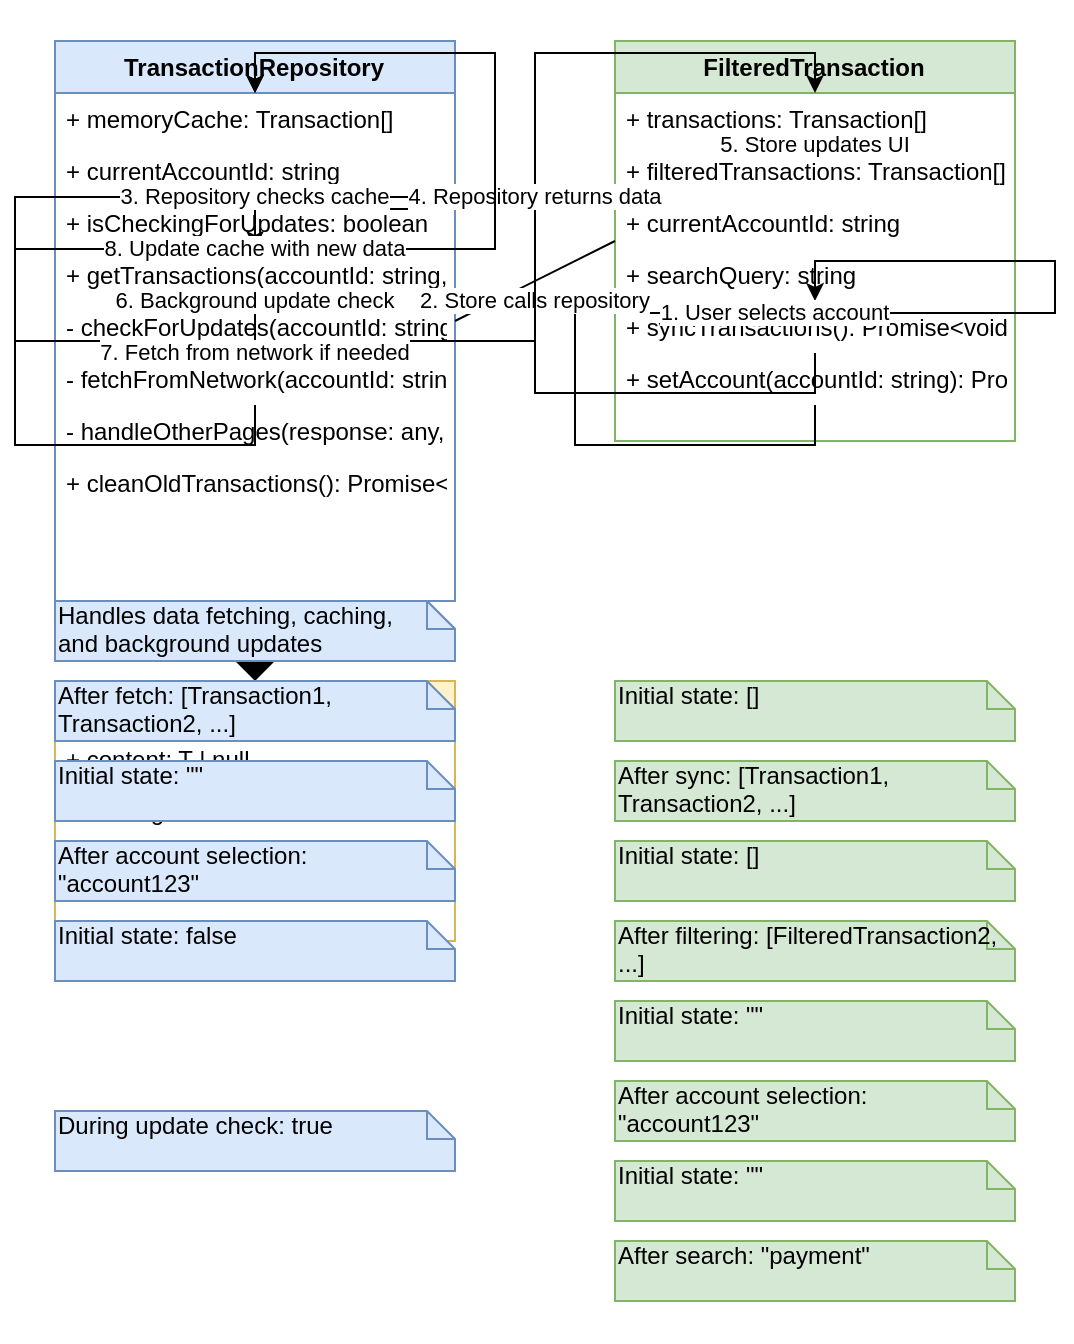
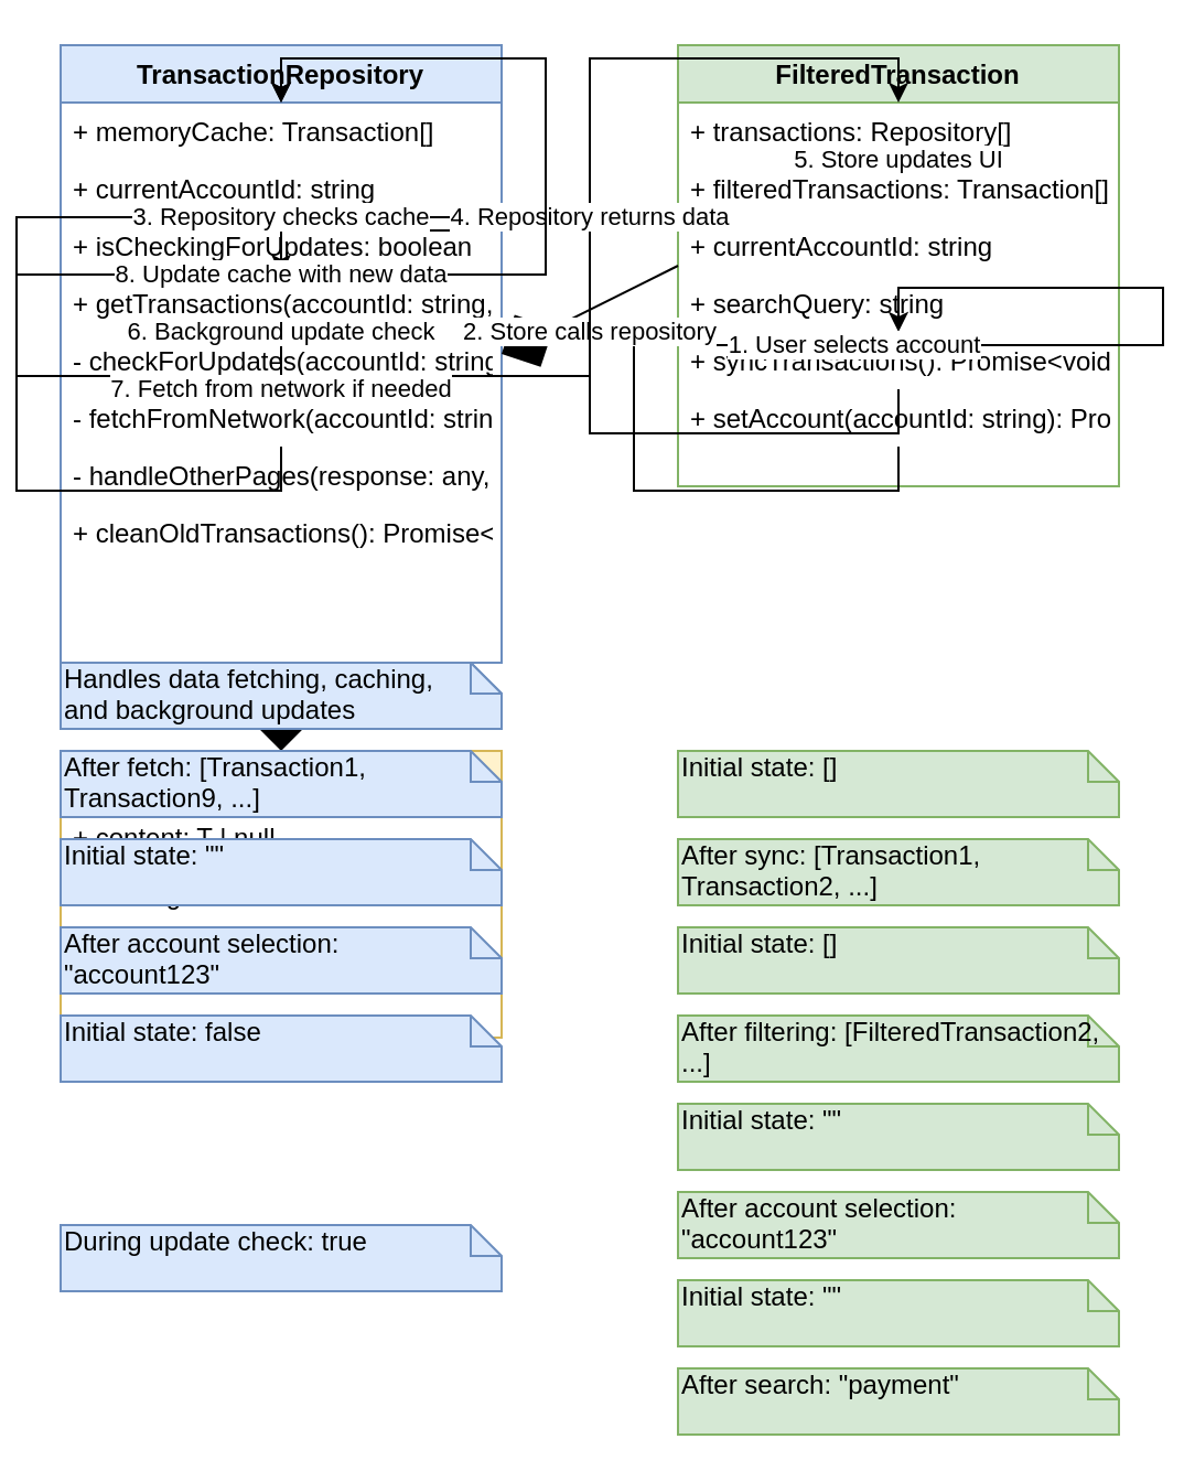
  <mxCell id="0" />
  <mxCell id="1" parent="0" />
  <mxCell id="2" value="TransactionRepository" style="swimlane;fontStyle=1;align=center;verticalAlign=top;childLayout=stackLayout;horizontal=1;startSize=26;horizontalStack=0;resizeParent=1;resizeParentMax=0;resizeLast=0;collapsible=1;marginBottom=0;fillColor=#dae8fc;strokeColor=#6c8ebf;" vertex="1" parent="1"><mxGeometry x="20" y="20" width="200" height="280" as="geometry" /></mxCell>
  <mxCell id="3" value="+ memoryCache: Transaction[]" style="text;strokeColor=none;fillColor=none;align=left;verticalAlign=top;spacingLeft=4;spacingRight=4;overflow=hidden;rotatable=0;points=[[0,0.5],[1,0.5]];portConstraint=eastwest;" vertex="1" parent="2"><mxGeometry y="26" width="200" height="26" as="geometry" /></mxCell>
  <mxCell id="4" value="+ currentAccountId: string" style="text;strokeColor=none;fillColor=none;align=left;verticalAlign=top;spacingLeft=4;spacingRight=4;overflow=hidden;rotatable=0;points=[[0,0.5],[1,0.5]];portConstraint=eastwest;" vertex="1" parent="2"><mxGeometry y="52" width="200" height="26" as="geometry" /></mxCell>
  <mxCell id="5" value="+ isCheckingForUpdates: boolean" style="text;strokeColor=none;fillColor=none;align=left;verticalAlign=top;spacingLeft=4;spacingRight=4;overflow=hidden;rotatable=0;points=[[0,0.5],[1,0.5]];portConstraint=eastwest;" vertex="1" parent="2"><mxGeometry y="78" width="200" height="26" as="geometry" /></mxCell>
  <mxCell id="6" value="+ getTransactions(accountId: string, forceReload?: boolean): Promise&lt;DataState&lt;Transaction[]&gt;&gt;" style="text;strokeColor=none;fillColor=none;align=left;verticalAlign=top;spacingLeft=4;spacingRight=4;overflow=hidden;rotatable=0;points=[[0,0.5],[1,0.5]];portConstraint=eastwest;" vertex="1" parent="2"><mxGeometry y="104" width="200" height="26" as="geometry" /></mxCell>
  <mxCell id="7" value="- checkForUpdates(accountId: string): Promise&lt;void&gt;" style="text;strokeColor=none;fillColor=none;align=left;verticalAlign=top;spacingLeft=4;spacingRight=4;overflow=hidden;rotatable=0;points=[[0,0.5],[1,0.5]];portConstraint=eastwest;" vertex="1" parent="2"><mxGeometry y="130" width="200" height="26" as="geometry" /></mxCell>
  <mxCell id="8" value="- fetchFromNetwork(accountId: string): Promise&lt;DataState&lt;Transaction[]&gt;&gt;" style="text;strokeColor=none;fillColor=none;align=left;verticalAlign=top;spacingLeft=4;spacingRight=4;overflow=hidden;rotatable=0;points=[[0,0.5],[1,0.5]];portConstraint=eastwest;" vertex="1" parent="2"><mxGeometry y="156" width="200" height="26" as="geometry" /></mxCell>
  <mxCell id="9" value="- handleOtherPages(response: any, accountId: string): Promise&lt;void&gt;" style="text;strokeColor=none;fillColor=none;align=left;verticalAlign=top;spacingLeft=4;spacingRight=4;overflow=hidden;rotatable=0;points=[[0,0.5],[1,0.5]];portConstraint=eastwest;" vertex="1" parent="2"><mxGeometry y="182" width="200" height="26" as="geometry" /></mxCell>
  <mxCell id="10" value="+ cleanOldTransactions(): Promise&lt;void&gt;" style="text;strokeColor=none;fillColor=none;align=left;verticalAlign=top;spacingLeft=4;spacingRight=4;overflow=hidden;rotatable=0;points=[[0,0.5],[1,0.5]];portConstraint=eastwest;" vertex="1" parent="2"><mxGeometry y="208" width="200" height="26" as="geometry" /></mxCell>
  <mxCell id="11" value="FilteredTransaction" style="swimlane;fontStyle=1;align=center;verticalAlign=top;childLayout=stackLayout;horizontal=1;startSize=26;horizontalStack=0;resizeParent=1;resizeParentMax=0;resizeLast=0;collapsible=1;marginBottom=0;fillColor=#d5e8d4;strokeColor=#82b366;" vertex="1" parent="1"><mxGeometry x="300" y="20" width="200" height="200" as="geometry" /></mxCell>
- <mxCell id="12" value="+ transactions: Transaction[]" style="text;strokeColor=none;fillColor=none;align=left;verticalAlign=top;spacingLeft=4;spacingRight=4;overflow=hidden;rotatable=0;points=[[0,0.5],[1,0.5]];portConstraint=eastwest;" vertex="1" parent="11"><mxGeometry y="26" width="200" height="26" as="geometry" /></mxCell>
+ <mxCell id="12" value="+ transactions: Repository[]" style="text;strokeColor=none;fillColor=none;align=left;verticalAlign=top;spacingLeft=4;spacingRight=4;overflow=hidden;rotatable=0;points=[[0,0.5],[1,0.5]];portConstraint=eastwest;" vertex="1" parent="11"><mxGeometry y="26" width="200" height="26" as="geometry" /></mxCell>
  <mxCell id="13" value="+ filteredTransactions: Transaction[]" style="text;strokeColor=none;fillColor=none;align=left;verticalAlign=top;spacingLeft=4;spacingRight=4;overflow=hidden;rotatable=0;points=[[0,0.5],[1,0.5]];portConstraint=eastwest;" vertex="1" parent="11"><mxGeometry y="52" width="200" height="26" as="geometry" /></mxCell>
  <mxCell id="14" value="+ currentAccountId: string" style="text;strokeColor=none;fillColor=none;align=left;verticalAlign=top;spacingLeft=4;spacingRight=4;overflow=hidden;rotatable=0;points=[[0,0.5],[1,0.5]];portConstraint=eastwest;" vertex="1" parent="11"><mxGeometry y="78" width="200" height="26" as="geometry" /></mxCell>
  <mxCell id="15" value="+ searchQuery: string" style="text;strokeColor=none;fillColor=none;align=left;verticalAlign=top;spacingLeft=4;spacingRight=4;overflow=hidden;rotatable=0;points=[[0,0.5],[1,0.5]];portConstraint=eastwest;" vertex="1" parent="11"><mxGeometry y="104" width="200" height="26" as="geometry" /></mxCell>
  <mxCell id="16" value="+ syncTransactions(): Promise&lt;void&gt;" style="text;strokeColor=none;fillColor=none;align=left;verticalAlign=top;spacingLeft=4;spacingRight=4;overflow=hidden;rotatable=0;points=[[0,0.5],[1,0.5]];portConstraint=eastwest;" vertex="1" parent="11"><mxGeometry y="130" width="200" height="26" as="geometry" /></mxCell>
  <mxCell id="17" value="+ setAccount(accountId: string): Promise&lt;void&gt;" style="text;strokeColor=none;fillColor=none;align=left;verticalAlign=top;spacingLeft=4;spacingRight=4;overflow=hidden;rotatable=0;points=[[0,0.5],[1,0.5]];portConstraint=eastwest;" vertex="1" parent="11"><mxGeometry y="156" width="200" height="26" as="geometry" /></mxCell>
  <mxCell id="18" value="DataState&lt;T&gt;" style="swimlane;fontStyle=1;align=center;verticalAlign=top;childLayout=stackLayout;horizontal=1;startSize=26;horizontalStack=0;resizeParent=1;resizeParentMax=0;resizeLast=0;collapsible=1;marginBottom=0;fillColor=#fff2cc;strokeColor=#d6b656;" vertex="1" parent="1"><mxGeometry x="20" y="340" width="200" height="130" as="geometry" /></mxCell>
  <mxCell id="19" value="+ content: T | null" style="text;strokeColor=none;fillColor=none;align=left;verticalAlign=top;spacingLeft=4;spacingRight=4;overflow=hidden;rotatable=0;points=[[0,0.5],[1,0.5]];portConstraint=eastwest;" vertex="1" parent="18"><mxGeometry y="26" width="200" height="26" as="geometry" /></mxCell>
  <mxCell id="20" value="+ loading: boolean" style="text;strokeColor=none;fillColor=none;align=left;verticalAlign=top;spacingLeft=4;spacingRight=4;overflow=hidden;rotatable=0;points=[[0,0.5],[1,0.5]];portConstraint=eastwest;" vertex="1" parent="18"><mxGeometry y="52" width="200" height="26" as="geometry" /></mxCell>
  <mxCell id="21" value="+ error: Error | null" style="text;strokeColor=none;fillColor=none;align=left;verticalAlign=top;spacingLeft=4;spacingRight=4;overflow=hidden;rotatable=0;points=[[0,0.5],[1,0.5]];portConstraint=eastwest;" vertex="1" parent="18"><mxGeometry y="78" width="200" height="26" as="geometry" /></mxCell>
- <mxCell id="22" value="" style="endArrow=none;endFill=1;endSize=24;html=1;rounded=0;exitX=0;exitY=0.5;exitDx=0;exitDy=0;entryX=1;entryY=0.5;entryDx=0;entryDy=0;" edge="1" parent="1" source="11" target="2"><mxGeometry width="160" relative="1" as="geometry"><mxPoint x="300" y="120" as="sourcePoint" /><mxPoint x="220" y="120" as="targetPoint" /></mxGeometry></mxCell>
+ <mxCell id="22" value="" style="endArrow=diamond;endFill=1;endSize=24;html=1;rounded=0;exitX=0;exitY=0.5;exitDx=0;exitDy=0;entryX=1;entryY=0.5;entryDx=0;entryDy=0;" edge="1" parent="1" source="11" target="2"><mxGeometry width="160" relative="1" as="geometry"><mxPoint x="300" y="120" as="sourcePoint" /><mxPoint x="220" y="120" as="targetPoint" /></mxGeometry></mxCell>
  <mxCell id="23" value="" style="endArrow=diamond;endFill=1;endSize=24;html=1;rounded=0;exitX=0.5;exitY=1;exitDx=0;exitDy=0;entryX=0.5;entryY=0;entryDx=0;entryDy=0;" edge="1" parent="1" source="2" target="18"><mxGeometry width="160" relative="1" as="geometry"><mxPoint x="120" y="300" as="sourcePoint" /><mxPoint x="120" y="340" as="targetPoint" /></mxGeometry></mxCell>
  <mxCell id="24" value="1. User selects account" style="edgeStyle=orthogonalEdgeStyle;rounded=0;orthogonalLoop=1;jettySize=auto;html=1;exitX=0.5;exitY=1;exitDx=0;exitDy=0;entryX=0.5;entryY=0;entryDx=0;entryDy=0;" edge="1" parent="1" source="17" target="16"><mxGeometry relative="1" as="geometry"><mxPoint x="400" y="180" as="sourcePoint" /><mxPoint x="400" y="220" as="targetPoint" /></mxGeometry></mxCell>
  <mxCell id="25" value="2. Store calls repository" style="edgeStyle=orthogonalEdgeStyle;rounded=0;orthogonalLoop=1;jettySize=auto;html=1;exitX=0.5;exitY=1;exitDx=0;exitDy=0;entryX=0.5;entryY=0;entryDx=0;entryDy=0;" edge="1" parent="1" source="16" target="6"><mxGeometry relative="1" as="geometry"><mxPoint x="400" y="220" as="sourcePoint" /><mxPoint x="120" y="220" as="targetPoint" /></mxGeometry></mxCell>
  <mxCell id="26" value="3. Repository checks cache" style="edgeStyle=orthogonalEdgeStyle;rounded=0;orthogonalLoop=1;jettySize=auto;html=1;exitX=0.5;exitY=1;exitDx=0;exitDy=0;entryX=0.5;entryY=0;entryDx=0;entryDy=0;" edge="1" parent="1" source="6" target="3"><mxGeometry relative="1" as="geometry"><mxPoint x="120" y="220" as="sourcePoint" /><mxPoint x="120" y="260" as="targetPoint" /></mxGeometry></mxCell>
  <mxCell id="27" value="4. Repository returns data" style="edgeStyle=orthogonalEdgeStyle;rounded=0;orthogonalLoop=1;jettySize=auto;html=1;exitX=0.5;exitY=1;exitDx=0;exitDy=0;entryX=0.5;entryY=0;entryDx=0;entryDy=0;" edge="1" parent="1" source="6" target="12"><mxGeometry relative="1" as="geometry"><mxPoint x="120" y="220" as="sourcePoint" /><mxPoint x="400" y="220" as="targetPoint" /></mxGeometry></mxCell>
  <mxCell id="28" value="5. Store updates UI" style="edgeStyle=orthogonalEdgeStyle;rounded=0;orthogonalLoop=1;jettySize=auto;html=1;exitX=0.5;exitY=1;exitDx=0;exitDy=0;entryX=0.5;entryY=0;entryDx=0;entryDy=0;endArrow=diamond;" edge="1" parent="1" source="12" target="13"><mxGeometry relative="1" as="geometry"><mxPoint x="400" y="220" as="sourcePoint" /><mxPoint x="400" y="260" as="targetPoint" /></mxGeometry></mxCell>
  <mxCell id="29" value="6. Background update check" style="edgeStyle=orthogonalEdgeStyle;rounded=0;orthogonalLoop=1;jettySize=auto;html=1;exitX=0.5;exitY=1;exitDx=0;exitDy=0;entryX=0.5;entryY=0;entryDx=0;entryDy=0;" edge="1" parent="1" source="6" target="7"><mxGeometry relative="1" as="geometry"><mxPoint x="120" y="220" as="sourcePoint" /><mxPoint x="120" y="300" as="targetPoint" /></mxGeometry></mxCell>
  <mxCell id="30" value="7. Fetch from network if needed" style="edgeStyle=orthogonalEdgeStyle;rounded=0;orthogonalLoop=1;jettySize=auto;html=1;exitX=0.5;exitY=1;exitDx=0;exitDy=0;entryX=0.5;entryY=0;entryDx=0;entryDy=0;" edge="1" parent="1" source="7" target="8"><mxGeometry relative="1" as="geometry"><mxPoint x="120" y="300" as="sourcePoint" /><mxPoint x="120" y="340" as="targetPoint" /></mxGeometry></mxCell>
  <mxCell id="31" value="8. Update cache with new data" style="edgeStyle=orthogonalEdgeStyle;rounded=0;orthogonalLoop=1;jettySize=auto;html=1;exitX=0.5;exitY=1;exitDx=0;exitDy=0;entryX=0.5;entryY=0;entryDx=0;entryDy=0;" edge="1" parent="1" source="8" target="3"><mxGeometry relative="1" as="geometry"><mxPoint x="120" y="340" as="sourcePoint" /><mxPoint x="120" y="380" as="targetPoint" /></mxGeometry></mxCell>
  <mxCell id="32" value="Initial state: []" style="shape=note;whiteSpace=wrap;html=1;size=14;verticalAlign=top;align=left;spacingTop=-6;fillColor=#dae8fc;strokeColor=#6c8ebf;" vertex="1" parent="1"><mxGeometry x="20" y="300" width="200" height="30" as="geometry" /></mxCell>
- <mxCell id="33" value="After fetch: [Transaction1, Transaction2, ...]" style="shape=note;whiteSpace=wrap;html=1;size=14;verticalAlign=top;align=left;spacingTop=-6;fillColor=#dae8fc;strokeColor=#6c8ebf;" vertex="1" parent="1"><mxGeometry x="20" y="340" width="200" height="30" as="geometry" /></mxCell>
+ <mxCell id="33" value="After fetch: [Transaction1, Transaction9, ...]" style="shape=note;whiteSpace=wrap;html=1;size=14;verticalAlign=top;align=left;spacingTop=-6;fillColor=#dae8fc;strokeColor=#6c8ebf;" vertex="1" parent="1"><mxGeometry x="20" y="340" width="200" height="30" as="geometry" /></mxCell>
  <mxCell id="34" value="Initial state: &quot;&quot;" style="shape=note;whiteSpace=wrap;html=1;size=14;verticalAlign=top;align=left;spacingTop=-6;fillColor=#dae8fc;strokeColor=#6c8ebf;" vertex="1" parent="1"><mxGeometry x="20" y="380" width="200" height="30" as="geometry" /></mxCell>
  <mxCell id="35" value="After account selection: &quot;account123&quot;" style="shape=note;whiteSpace=wrap;html=1;size=14;verticalAlign=top;align=left;spacingTop=-6;fillColor=#dae8fc;strokeColor=#6c8ebf;" vertex="1" parent="1"><mxGeometry x="20" y="420" width="200" height="30" as="geometry" /></mxCell>
  <mxCell id="36" value="Initial state: false" style="shape=note;whiteSpace=wrap;html=1;size=14;verticalAlign=top;align=left;spacingTop=-6;fillColor=#dae8fc;strokeColor=#6c8ebf;" vertex="1" parent="1"><mxGeometry x="20" y="460" width="200" height="30" as="geometry" /></mxCell>
  <mxCell id="37" value="During update check: true" style="shape=note;whiteSpace=wrap;html=1;size=14;verticalAlign=top;align=left;spacingTop=-6;fillColor=#dae8fc;strokeColor=#6c8ebf;" vertex="1" parent="1"><mxGeometry x="20" y="555" width="200" height="30" as="geometry" /></mxCell>
  <mxCell id="38" value="Initial state: []" style="shape=note;whiteSpace=wrap;html=1;size=14;verticalAlign=top;align=left;spacingTop=-6;fillColor=#d5e8d4;strokeColor=#82b366;" vertex="1" parent="1"><mxGeometry x="300" y="340" width="200" height="30" as="geometry" /></mxCell>
  <mxCell id="39" value="After sync: [Transaction1, Transaction2, ...]" style="shape=note;whiteSpace=wrap;html=1;size=14;verticalAlign=top;align=left;spacingTop=-6;fillColor=#d5e8d4;strokeColor=#82b366;" vertex="1" parent="1"><mxGeometry x="300" y="380" width="200" height="30" as="geometry" /></mxCell>
  <mxCell id="40" value="Initial state: []" style="shape=note;whiteSpace=wrap;html=1;size=14;verticalAlign=top;align=left;spacingTop=-6;fillColor=#d5e8d4;strokeColor=#82b366;" vertex="1" parent="1"><mxGeometry x="300" y="420" width="200" height="30" as="geometry" /></mxCell>
  <mxCell id="41" value="After filtering: [FilteredTransaction2, ...]" style="shape=note;whiteSpace=wrap;html=1;size=14;verticalAlign=top;align=left;spacingTop=-6;fillColor=#d5e8d4;strokeColor=#82b366;" vertex="1" parent="1"><mxGeometry x="300" y="460" width="200" height="30" as="geometry" /></mxCell>
  <mxCell id="42" value="Initial state: &quot;&quot;" style="shape=note;whiteSpace=wrap;html=1;size=14;verticalAlign=top;align=left;spacingTop=-6;fillColor=#d5e8d4;strokeColor=#82b366;" vertex="1" parent="1"><mxGeometry x="300" y="500" width="200" height="30" as="geometry" /></mxCell>
  <mxCell id="43" value="After account selection: &quot;account123&quot;" style="shape=note;whiteSpace=wrap;html=1;size=14;verticalAlign=top;align=left;spacingTop=-6;fillColor=#d5e8d4;strokeColor=#82b366;" vertex="1" parent="1"><mxGeometry x="300" y="540" width="200" height="30" as="geometry" /></mxCell>
  <mxCell id="44" value="Initial state: &quot;&quot;" style="shape=note;whiteSpace=wrap;html=1;size=14;verticalAlign=top;align=left;spacingTop=-6;fillColor=#d5e8d4;strokeColor=#82b366;" vertex="1" parent="1"><mxGeometry x="300" y="580" width="200" height="30" as="geometry" /></mxCell>
  <mxCell id="45" value="After search: &quot;payment&quot;" style="shape=note;whiteSpace=wrap;html=1;size=14;verticalAlign=top;align=left;spacingTop=-6;fillColor=#d5e8d4;strokeColor=#82b366;" vertex="1" parent="1"><mxGeometry x="300" y="620" width="200" height="30" as="geometry" /></mxCell>
  <mxCell id="46" value="Handles data fetching, caching,&#10;and background updates" style="shape=note;whiteSpace=wrap;html=1;size=14;verticalAlign=top;align=left;spacingTop=-6;fillColor=#dae8fc;strokeColor=#6c8ebf;" vertex="1" parent="1"><mxGeometry x="20" y="300" width="200" height="30" as="geometry" /></mxCell>
